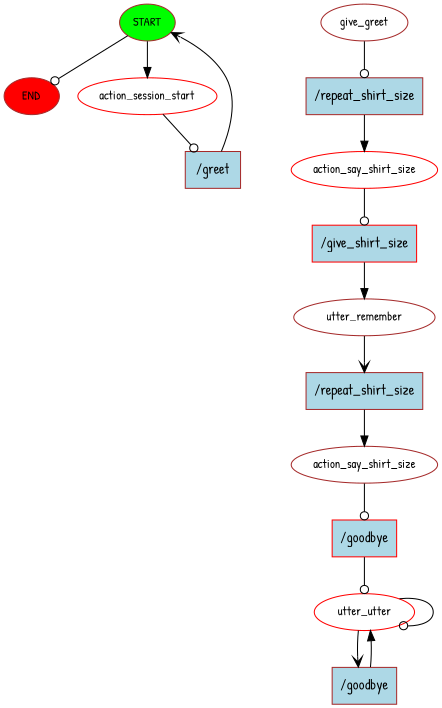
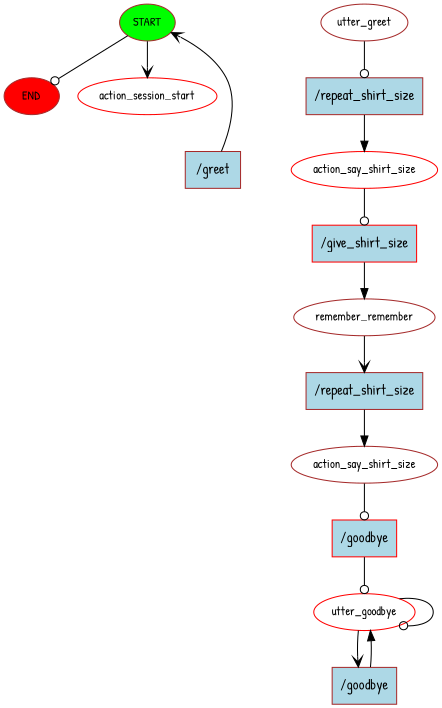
  digraph {
    fontname="Patrick Hand"
    node [color=brown fontname="Patrick Hand" fontsize=12 style=filled]
    edge [arrowhead=odot fontname="Patrick Hand"]
    n1 [fillcolor=green label=START]
    n2 [fillcolor=red label=END]
    n3 [color=red label=action_session_start style=""]
    n4 [fillcolor=lightblue label="/greet" shape=rect fontsize=""]
-   n5 [label=give_greet style=""]
+   n5 [label=utter_greet style=""]
    n6 [fillcolor=lightblue label="/repeat_shirt_size" shape=rect fontsize=""]
    n7 [color=red label=action_say_shirt_size style=""]
    n8 [color=red fillcolor=lightblue label="/give_shirt_size" shape=rect fontsize=""]
-   n9 [label=utter_remember style=""]
+   n9 [label=remember_remember style=""]
    n10 [fillcolor=lightblue label="/repeat_shirt_size" shape=rect fontsize=""]
    n11 [label=action_say_shirt_size style=""]
    n12 [color=red fillcolor=lightblue label="/goodbye" shape=rect fontsize=""]
-   n13 [color=red label=utter_utter style=""]
+   n13 [color=red label=utter_goodbye style=""]
    n14 [fillcolor=lightblue label="/goodbye" shape=rect fontsize=""]
    n1 -> n2
-   n1 -> n3 [arrowhead=normal]
-   n3 -> n4
+   n1 -> n3 [arrowhead=vee]
    n4 -> n1 [arrowhead=vee]
    n5 -> n6
    n6 -> n7 [arrowhead=normal]
    n7 -> n8
    n8 -> n9 [arrowhead=normal]
    n9 -> n10 [arrowhead=vee]
    n10 -> n11 [arrowhead=normal]
    n11 -> n12
    n12 -> n13
    n13 -> n13
    n13 -> n14 [arrowhead=vee]
    n14 -> n13 [arrowhead=normal]
  }
